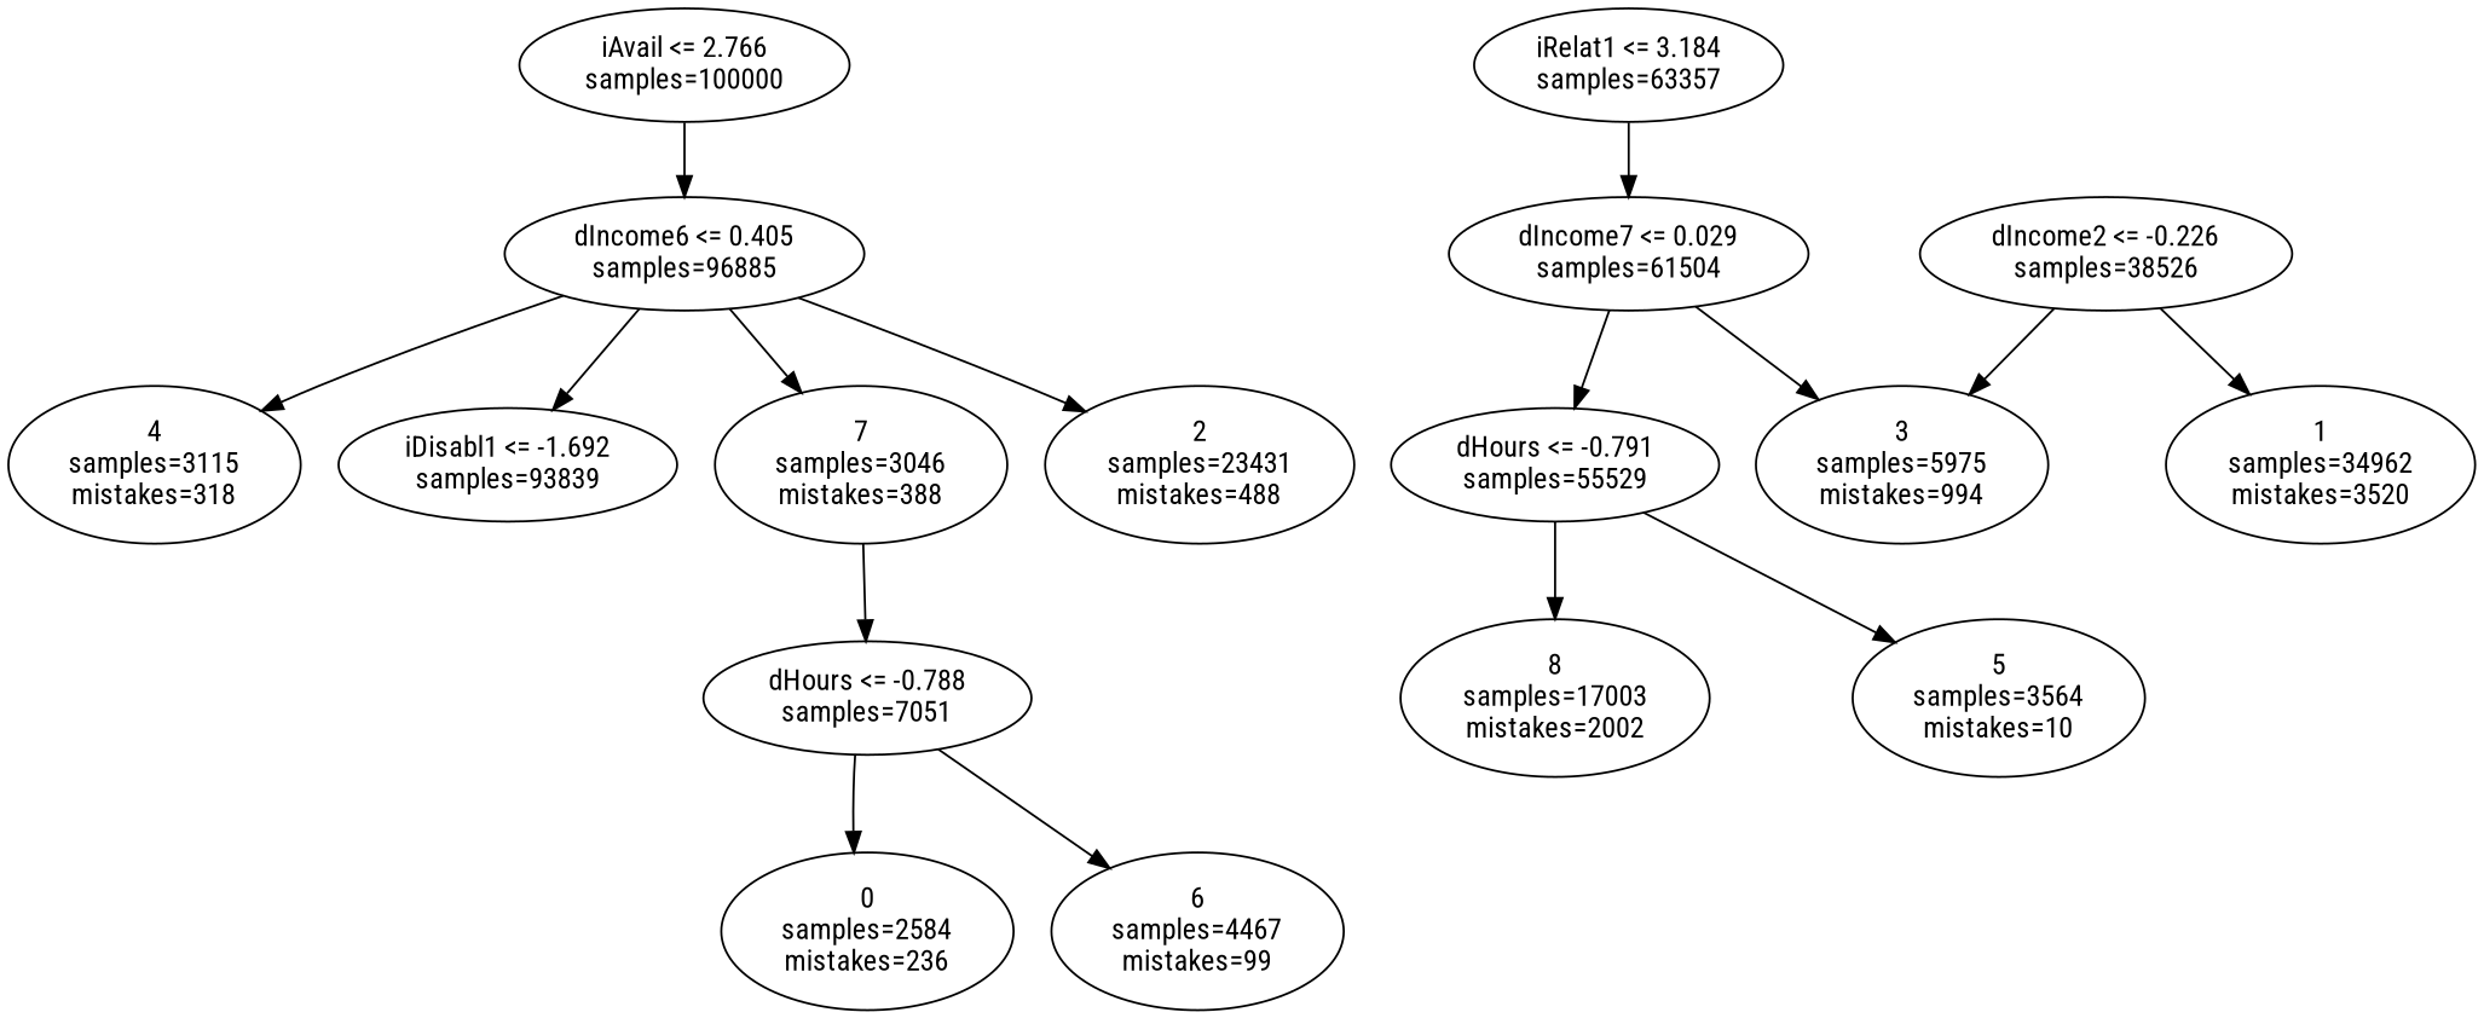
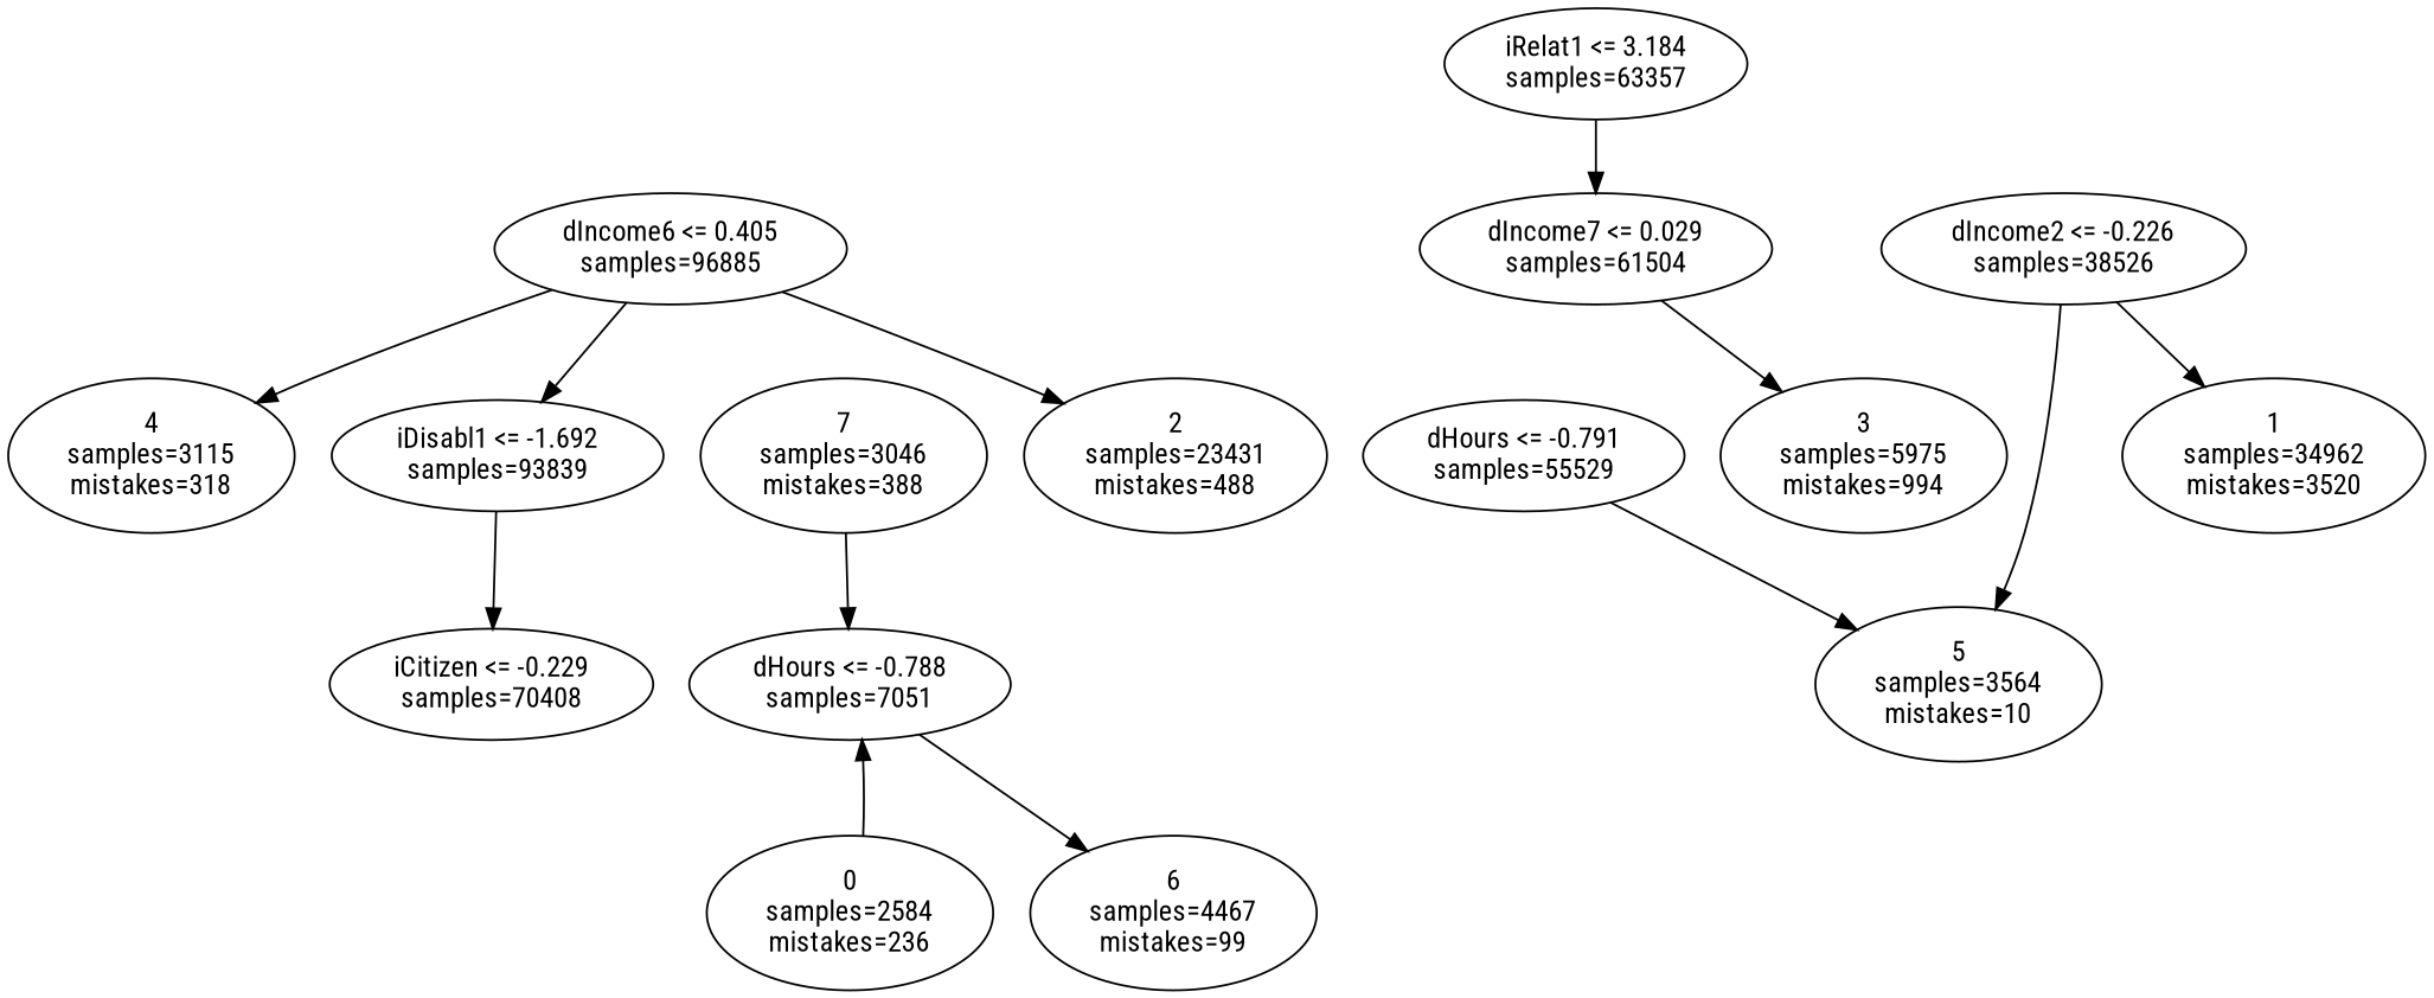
  digraph {
    fontname="Roboto Condensed"
    node [fontname="Roboto Condensed"]
    edge [fontname="Roboto Condensed"]
-   n1 [label="iAvail <= 2.766\nsamples=\100000"]
    n2 [label="dIncome6 <= 0.405\nsamples=\96885"]
    n3 [label="4\nsamples=\3115\nmistakes=\318"]
    n4 [label="iDisabl1 <= -1.692\nsamples=\93839"]
    n5 [label="7\nsamples=\3046\nmistakes=\388"]
    n6 [label="2\nsamples=\23431\nmistakes=\488"]
+   n7 [label="iCitizen <= -0.229\nsamples=\70408"]
    n8 [label="dHours <= -0.788\nsamples=\7051"]
    n9 [label="iRelat1 <= 3.184\nsamples=\63357"]
    n10 [label="dIncome7 <= 0.029\nsamples=\61504"]
    n11 [label="0\nsamples=\2584\nmistakes=\236"]
    n12 [label="6\nsamples=\4467\nmistakes=\99"]
    n13 [label="dHours <= -0.791\nsamples=\55529"]
    n14 [label="3\nsamples=\5975\nmistakes=\994"]
-   n15 [label="8\nsamples=\17003\nmistakes=\2002"]
    n16 [label="5\nsamples=\3564\nmistakes=\10"]
    n17 [label="dIncome2 <= -0.226\nsamples=\38526"]
    n18 [label="1\nsamples=\34962\nmistakes=\3520"]
-   n1 -> n2
    n2 -> n3
    n2 -> n4
-   n2 -> n5
    n2 -> n6
+   n4 -> n7
    n5 -> n8
-   n8 -> n11
+   n11 -> n8
    n8 -> n12
    n9 -> n10
-   n10 -> n13
    n10 -> n14
-   n13 -> n15
    n13 -> n16
-   n17 -> n14
+   n17 -> n16
    n17 -> n18
  }
